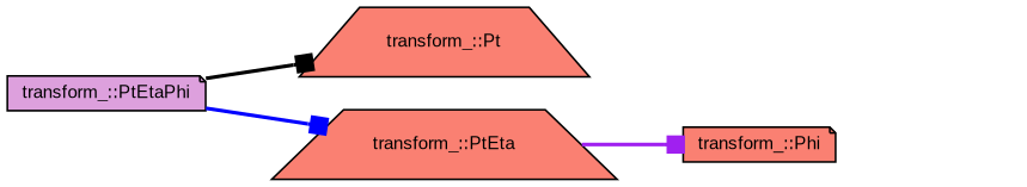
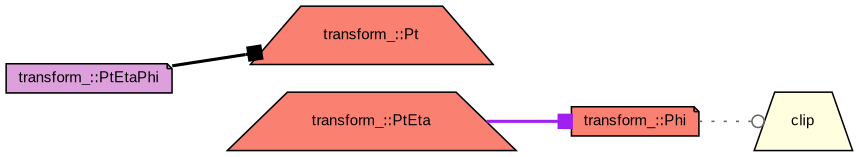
  digraph {
    fontname="Liberation Sans"
    rankdir=LR
    node [color=black fillcolor=salmon fontname="Liberation Sans" fontsize=10 shape=trapezium style=filled]
    edge [arrowhead=box fontname="Liberation Sans" fontsize=10 labelfontname=Helvetica labelfontsize=10 style=bold]
    n1 [fillcolor=plum fontcolor=black height=0.2 label="transform_::PtEtaPhi" shape=note width=0.4]
    n2 [height=0.2 label="transform_::Pt" width=0.4]
    n3 [height=0.2 label="transform_::PtEta" width=0.4]
    n4 [height=0.2 label="transform_::Phi" shape=note width=0.4]
+   n5 [fillcolor=lightyellow height=0.2 label=clip width=0.4]
    n1 -> n2 [color=black]
-   n1 -> n3 [color=blue]
    n3 -> n4 [color=purple]
+   n4 -> n5 [arrowhead=odot color=gray40 style=dotted]
  }
